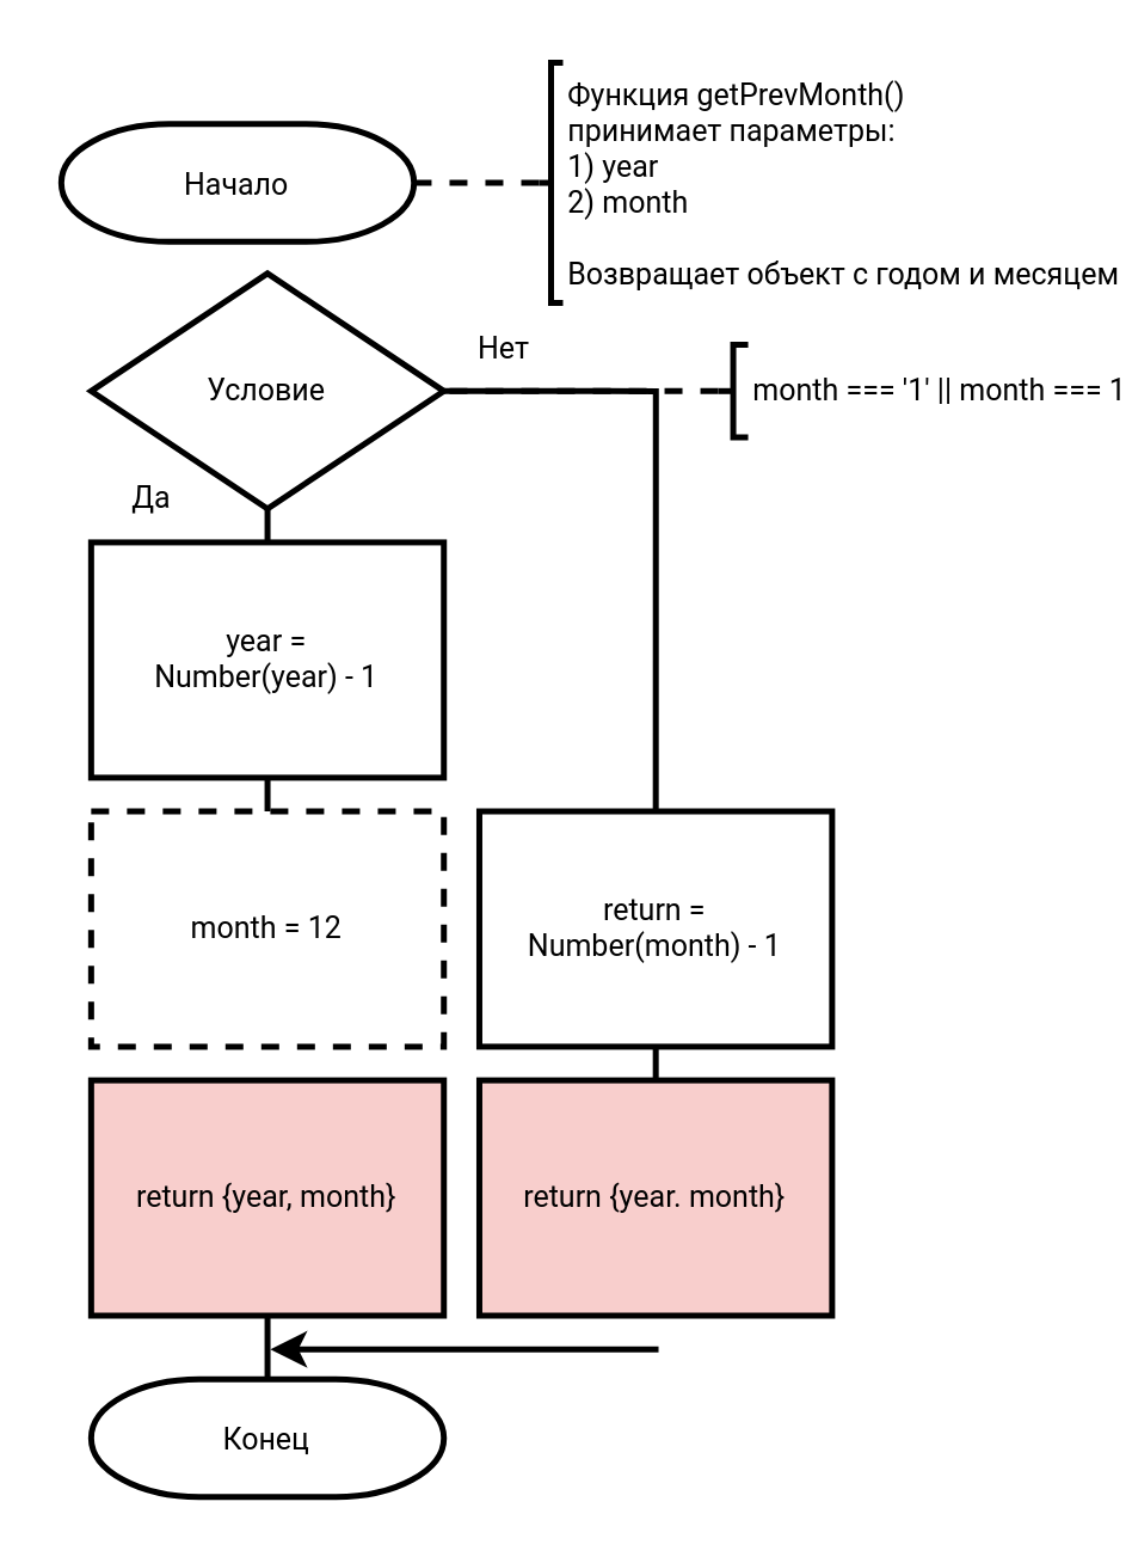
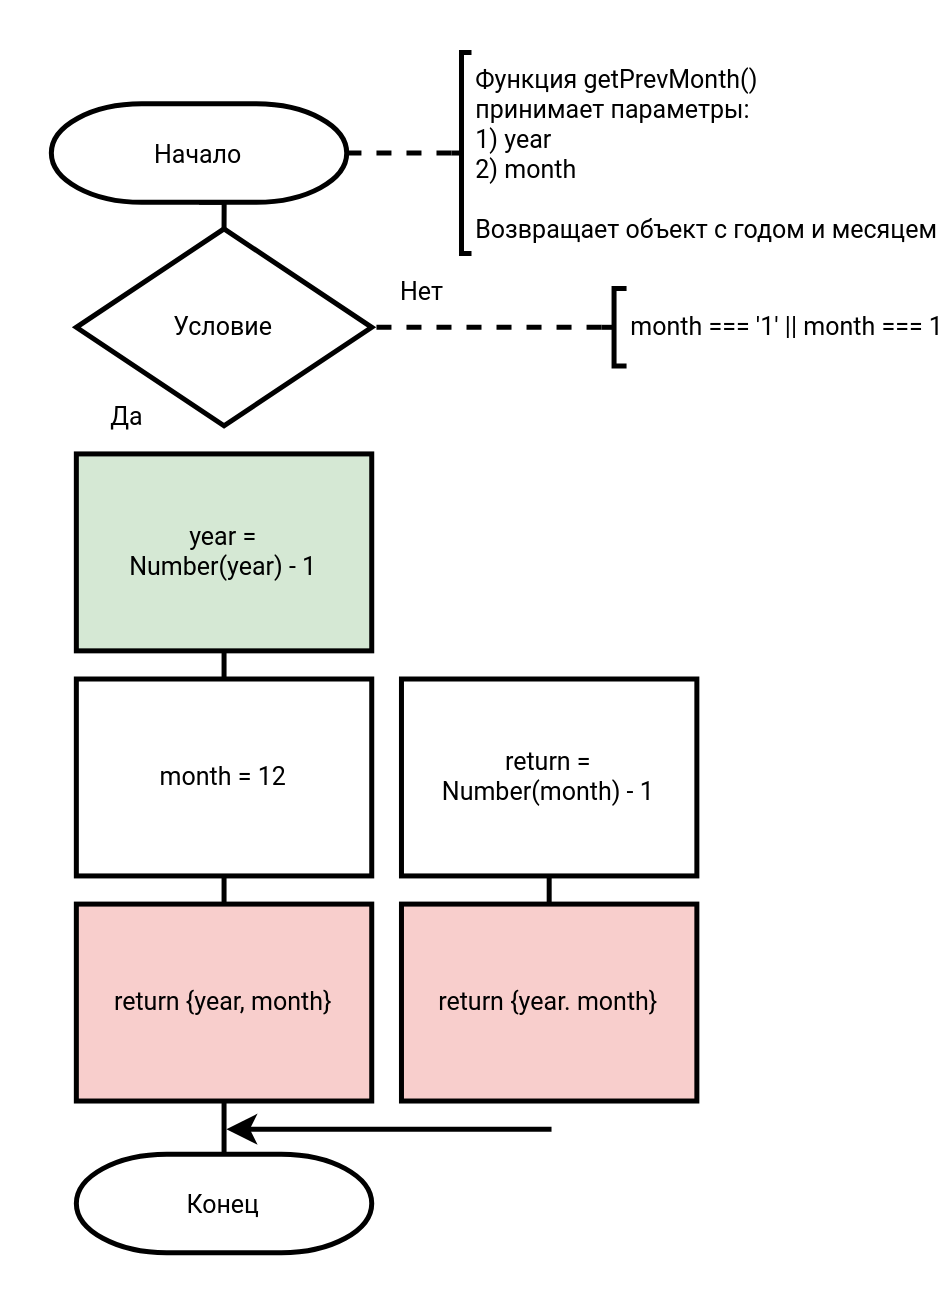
  <mxCell id="0" />
  <mxCell id="1" parent="0" />
+ <mxCell id="2" style="edgeStyle=orthogonalEdgeStyle;rounded=0;orthogonalLoop=1;jettySize=auto;html=1;exitX=0.5;exitY=1;exitDx=0;exitDy=0;exitPerimeter=0;entryX=0.5;entryY=0;entryDx=0;entryDy=0;entryPerimeter=0;strokeWidth=2;endArrow=none;endFill=0;fontFamily=Roboto;fontSize=10;fontSource=https%3A%2F%2Ffonts.googleapis.com%2Fcss%3Ffamily%3DRoboto;" parent="1" source="3" target="6" edge="1"><mxGeometry relative="1" as="geometry" /></mxCell>
  <mxCell id="3" value="Начало" style="strokeWidth=2;html=1;shape=mxgraph.flowchart.terminator;whiteSpace=wrap;fontFamily=Roboto;fontSize=10;fontSource=https%3A%2F%2Ffonts.googleapis.com%2Fcss%3Ffamily%3DRoboto;" parent="1" vertex="1"><mxGeometry x="20" y="41" width="118.11" height="39.37" as="geometry" /></mxCell>
- <mxCell id="4" style="edgeStyle=orthogonalEdgeStyle;rounded=0;orthogonalLoop=1;jettySize=auto;html=1;exitX=0.5;exitY=1;exitDx=0;exitDy=0;exitPerimeter=0;entryX=0.5;entryY=0;entryDx=0;entryDy=0;endArrow=none;endFill=0;strokeWidth=2;fontFamily=Roboto;fontSize=10;fontSource=https%3A%2F%2Ffonts.googleapis.com%2Fcss%3Ffamily%3DRoboto;" parent="1" source="6" target="10" edge="1"><mxGeometry relative="1" as="geometry" /></mxCell>
- <mxCell id="5" style="edgeStyle=orthogonalEdgeStyle;rounded=0;orthogonalLoop=1;jettySize=auto;html=1;exitX=1;exitY=0.5;exitDx=0;exitDy=0;exitPerimeter=0;entryX=0.5;entryY=0;entryDx=0;entryDy=0;endArrow=none;endFill=0;strokeWidth=2;fontFamily=Roboto;fontSize=10;fontSource=https%3A%2F%2Ffonts.googleapis.com%2Fcss%3Ffamily%3DRoboto;" parent="1" source="6" target="16" edge="1"><mxGeometry relative="1" as="geometry" /></mxCell>
  <mxCell id="6" value="Условие" style="strokeWidth=2;html=1;shape=mxgraph.flowchart.decision;whiteSpace=wrap;fontFamily=Roboto;fontSize=10;fontSource=https%3A%2F%2Ffonts.googleapis.com%2Fcss%3Ffamily%3DRoboto;" parent="1" vertex="1"><mxGeometry x="30" y="91" width="118.11" height="78.74" as="geometry" /></mxCell>
  <mxCell id="7" style="edgeStyle=orthogonalEdgeStyle;rounded=0;orthogonalLoop=1;jettySize=auto;html=1;exitX=0;exitY=0.5;exitDx=0;exitDy=0;exitPerimeter=0;entryX=1;entryY=0.5;entryDx=0;entryDy=0;entryPerimeter=0;endArrow=none;endFill=0;strokeWidth=2;dashed=1;fontFamily=Roboto;fontSize=10;fontSource=https%3A%2F%2Ffonts.googleapis.com%2Fcss%3Ffamily%3DRoboto;" parent="1" source="8" target="6" edge="1"><mxGeometry relative="1" as="geometry" /></mxCell>
  <mxCell id="8" value="month === '1' || month === 1" style="strokeWidth=2;html=1;shape=mxgraph.flowchart.annotation_2;align=left;labelPosition=right;pointerEvents=1;fontFamily=Roboto;fontSize=10;fontSource=https%3A%2F%2Ffonts.googleapis.com%2Fcss%3Ffamily%3DRoboto;" parent="1" vertex="1"><mxGeometry x="240" y="114.87" width="10" height="31" as="geometry" /></mxCell>
  <mxCell id="9" style="edgeStyle=orthogonalEdgeStyle;rounded=0;orthogonalLoop=1;jettySize=auto;html=1;exitX=0.5;exitY=1;exitDx=0;exitDy=0;entryX=0.5;entryY=0;entryDx=0;entryDy=0;endArrow=none;endFill=0;strokeWidth=2;fontFamily=Roboto;fontSize=10;fontSource=https%3A%2F%2Ffonts.googleapis.com%2Fcss%3Ffamily%3DRoboto;" parent="1" source="10" target="12" edge="1"><mxGeometry relative="1" as="geometry" /></mxCell>
- <mxCell id="10" value="year =&lt;br style=&quot;font-size: 10px;&quot;&gt;Number(year) - 1" style="rounded=0;whiteSpace=wrap;html=1;absoluteArcSize=1;arcSize=14;strokeWidth=2;fontFamily=Roboto;fontSize=10;fontSource=https%3A%2F%2Ffonts.googleapis.com%2Fcss%3Ffamily%3DRoboto;" parent="1" vertex="1"><mxGeometry x="30" y="181" width="118.11" height="78.74" as="geometry" /></mxCell>
- <mxCell id="12" value="month = 12" style="rounded=0;whiteSpace=wrap;html=1;absoluteArcSize=1;arcSize=14;strokeWidth=2;fontFamily=Roboto;fontSize=10;fontSource=https%3A%2F%2Ffonts.googleapis.com%2Fcss%3Ffamily%3DRoboto;dashed=1;" parent="1" vertex="1"><mxGeometry x="30" y="271" width="118.11" height="78.74" as="geometry" /></mxCell>
+ <mxCell id="10" value="year =&lt;br style=&quot;font-size: 10px;&quot;&gt;Number(year) - 1" style="rounded=0;whiteSpace=wrap;html=1;absoluteArcSize=1;arcSize=14;strokeWidth=2;fontFamily=Roboto;fontSize=10;fontSource=https%3A%2F%2Ffonts.googleapis.com%2Fcss%3Ffamily%3DRoboto;fillColor=#d5e8d4;" parent="1" vertex="1"><mxGeometry x="30" y="181" width="118.11" height="78.74" as="geometry" /></mxCell>
+ <mxCell id="11" style="edgeStyle=orthogonalEdgeStyle;rounded=0;orthogonalLoop=1;jettySize=auto;html=1;exitX=0.5;exitY=1;exitDx=0;exitDy=0;entryX=0.5;entryY=0;entryDx=0;entryDy=0;endArrow=none;endFill=0;strokeWidth=2;fontFamily=Roboto;fontSize=10;fontSource=https%3A%2F%2Ffonts.googleapis.com%2Fcss%3Ffamily%3DRoboto;" parent="1" source="12" target="14" edge="1"><mxGeometry relative="1" as="geometry" /></mxCell>
+ <mxCell id="12" value="month = 12" style="rounded=0;whiteSpace=wrap;html=1;absoluteArcSize=1;arcSize=14;strokeWidth=2;fontFamily=Roboto;fontSize=10;fontSource=https%3A%2F%2Ffonts.googleapis.com%2Fcss%3Ffamily%3DRoboto;" parent="1" vertex="1"><mxGeometry x="30" y="271" width="118.11" height="78.74" as="geometry" /></mxCell>
  <mxCell id="13" style="edgeStyle=orthogonalEdgeStyle;rounded=0;orthogonalLoop=1;jettySize=auto;html=1;exitX=0.5;exitY=1;exitDx=0;exitDy=0;entryX=0.5;entryY=0;entryDx=0;entryDy=0;entryPerimeter=0;endArrow=none;endFill=0;strokeWidth=2;fontFamily=Roboto;fontSize=10;fontSource=https%3A%2F%2Ffonts.googleapis.com%2Fcss%3Ffamily%3DRoboto;" parent="1" source="14" target="18" edge="1"><mxGeometry relative="1" as="geometry" /></mxCell>
  <mxCell id="14" value="return {year, month}" style="rounded=0;whiteSpace=wrap;html=1;absoluteArcSize=1;arcSize=14;strokeWidth=2;fontFamily=Roboto;fontSize=10;fontSource=https%3A%2F%2Ffonts.googleapis.com%2Fcss%3Ffamily%3DRoboto;fillColor=#f8cecc;" parent="1" vertex="1"><mxGeometry x="30" y="361" width="118.11" height="78.74" as="geometry" /></mxCell>
  <mxCell id="15" style="edgeStyle=orthogonalEdgeStyle;rounded=0;orthogonalLoop=1;jettySize=auto;html=1;exitX=0.5;exitY=1;exitDx=0;exitDy=0;entryX=0.5;entryY=0;entryDx=0;entryDy=0;endArrow=none;endFill=0;strokeWidth=2;fontFamily=Roboto;fontSize=10;fontSource=https%3A%2F%2Ffonts.googleapis.com%2Fcss%3Ffamily%3DRoboto;" parent="1" source="16" target="17" edge="1"><mxGeometry relative="1" as="geometry" /></mxCell>
  <mxCell id="16" value="return = &lt;br style=&quot;font-size: 10px;&quot;&gt;Number(month) - 1" style="rounded=0;whiteSpace=wrap;html=1;absoluteArcSize=1;arcSize=14;strokeWidth=2;fontFamily=Roboto;fontSize=10;fontSource=https%3A%2F%2Ffonts.googleapis.com%2Fcss%3Ffamily%3DRoboto;" parent="1" vertex="1"><mxGeometry x="160" y="271" width="118.11" height="78.74" as="geometry" /></mxCell>
  <mxCell id="17" value="return {year. month}" style="rounded=0;whiteSpace=wrap;html=1;absoluteArcSize=1;arcSize=14;strokeWidth=2;fontFamily=Roboto;fontSize=10;fontSource=https%3A%2F%2Ffonts.googleapis.com%2Fcss%3Ffamily%3DRoboto;fillColor=#f8cecc;" parent="1" vertex="1"><mxGeometry x="160" y="361" width="118.11" height="78.74" as="geometry" /></mxCell>
  <mxCell id="18" value="Конец" style="strokeWidth=2;html=1;shape=mxgraph.flowchart.terminator;whiteSpace=wrap;fontFamily=Roboto;fontSize=10;fontSource=https%3A%2F%2Ffonts.googleapis.com%2Fcss%3Ffamily%3DRoboto;" parent="1" vertex="1"><mxGeometry x="30" y="461" width="118.11" height="39.37" as="geometry" /></mxCell>
  <mxCell id="19" style="edgeStyle=orthogonalEdgeStyle;rounded=0;orthogonalLoop=1;jettySize=auto;html=1;exitX=0;exitY=0.5;exitDx=0;exitDy=0;exitPerimeter=0;entryX=1;entryY=0.5;entryDx=0;entryDy=0;entryPerimeter=0;dashed=1;endArrow=none;endFill=0;strokeWidth=2;fontFamily=Roboto;fontSize=10;fontSource=https%3A%2F%2Ffonts.googleapis.com%2Fcss%3Ffamily%3DRoboto;" parent="1" source="20" target="3" edge="1"><mxGeometry relative="1" as="geometry" /></mxCell>
  <mxCell id="20" value="Функция getPrevMonth()&lt;br style=&quot;font-size: 10px;&quot;&gt;принимает параметры:&lt;br style=&quot;font-size: 10px;&quot;&gt;1) year&lt;br style=&quot;font-size: 10px;&quot;&gt;2) month&lt;br style=&quot;font-size: 10px;&quot;&gt;&lt;br style=&quot;font-size: 10px;&quot;&gt;Возвращает объект с годом и месяцем" style="strokeWidth=2;html=1;shape=mxgraph.flowchart.annotation_2;align=left;labelPosition=right;pointerEvents=1;fontFamily=Roboto;fontSize=10;fontSource=https%3A%2F%2Ffonts.googleapis.com%2Fcss%3Ffamily%3DRoboto;" parent="1" vertex="1"><mxGeometry x="180" y="20.53" width="8" height="80.32" as="geometry" /></mxCell>
  <mxCell id="21" value="Да" style="text;html=1;align=center;verticalAlign=middle;resizable=0;points=[];autosize=1;strokeColor=none;fillColor=none;fontFamily=Roboto;fontSize=10;fontSource=https%3A%2F%2Ffonts.googleapis.com%2Fcss%3Ffamily%3DRoboto;" parent="1" vertex="1"><mxGeometry x="35" y="151" width="30" height="30" as="geometry" /></mxCell>
  <mxCell id="22" value="Нет" style="text;html=1;align=center;verticalAlign=middle;resizable=0;points=[];autosize=1;strokeColor=none;fillColor=none;fontFamily=Roboto;fontSize=10;fontSource=https%3A%2F%2Ffonts.googleapis.com%2Fcss%3Ffamily%3DRoboto;" parent="1" vertex="1"><mxGeometry x="148" y="101" width="40" height="30" as="geometry" /></mxCell>
  <mxCell id="23" value="" style="endArrow=classic;html=1;rounded=0;strokeWidth=2;fontFamily=Roboto;fontSize=10;fontSource=https%3A%2F%2Ffonts.googleapis.com%2Fcss%3Ffamily%3DRoboto;" parent="1" edge="1"><mxGeometry width="50" height="50" relative="1" as="geometry"><mxPoint x="220" y="451" as="sourcePoint" /><mxPoint x="90" y="451" as="targetPoint" /></mxGeometry></mxCell>
